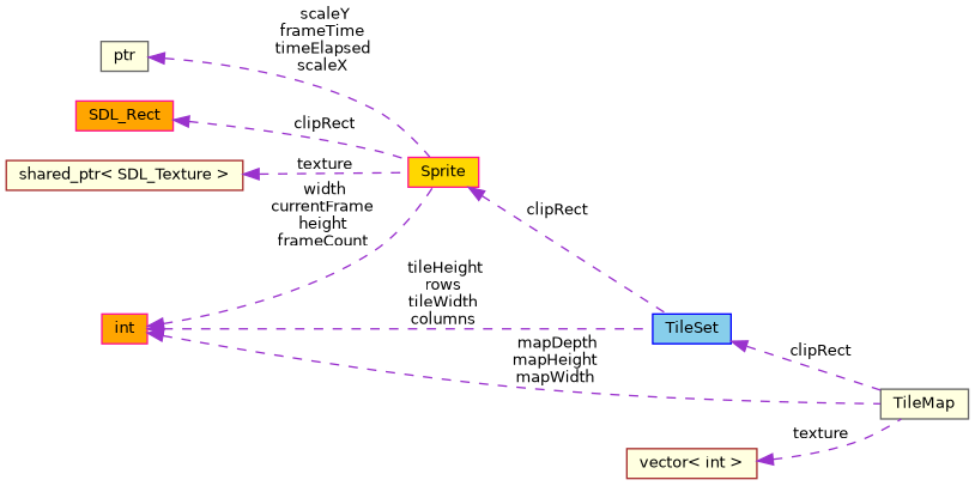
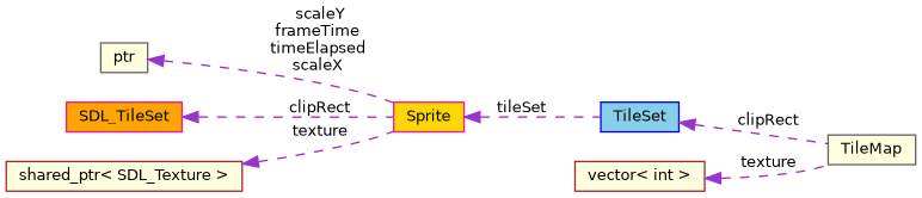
  digraph {
    rankdir=LR
    node [color=deeppink fillcolor=lightyellow fontname=Helvetica fontsize=10 shape=record style=filled]
    edge [color=darkorchid3 dir=back fontname=Helvetica fontsize=10 labelfontname=Helvetica labelfontsize=10 style=dashed]
    n1 [color=gray40 fontcolor=black height=0.2 label=TileMap width=0.4]
    n2 [color=blue fillcolor=skyblue height=0.2 label=TileSet width=0.4]
    n3 [fillcolor=gold height=0.2 label=Sprite width=0.4]
    n4 [color=gray40 height=0.2 label=ptr width=0.4]
-   n5 [fillcolor=orange height=0.2 label=SDL_Rect width=0.4]
-   n6 [fillcolor=orange height=0.2 label=int width=0.4]
+   n5 [fillcolor=orange height=0.2 label=SDL_TileSet width=0.4]
    n7 [color=brown height=0.2 label="shared_ptr\< SDL_Texture \>" width=0.4]
    n8 [color=brown height=0.2 label="vector\< int \>" width=0.4]
    n2 -> n1 [label=" clipRect"]
-   n3 -> n2 [label=" clipRect"]
+   n3 -> n2 [label=" tileSet"]
    n4 -> n3 [label=" scaleY\nframeTime\ntimeElapsed\nscaleX"]
    n5 -> n3 [label=" clipRect"]
-   n6 -> n1 [label=" mapDepth\nmapHeight\nmapWidth"]
-   n6 -> n2 [label=" tileHeight\nrows\ntileWidth\ncolumns"]
-   n6 -> n3 [label=" width\ncurrentFrame\nheight\nframeCount"]
    n7 -> n3 [label=" texture"]
    n8 -> n1 [label=" texture"]
  }
